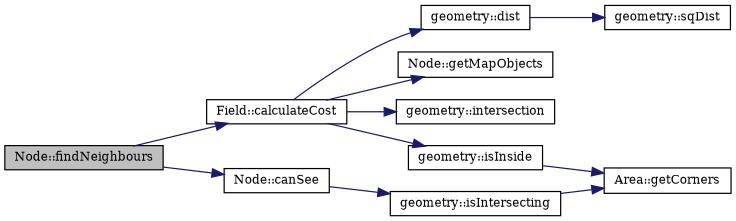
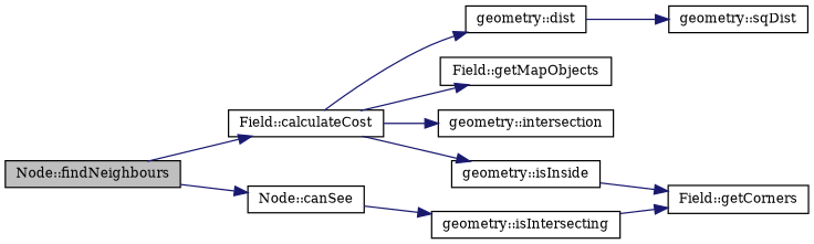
  digraph {
    fontname="DejaVu Serif"
    rankdir=LR
    node [color=black fillcolor=white fontname="DejaVu Serif" fontsize=10 shape=record style=filled]
    edge [color=midnightblue fontname="DejaVu Serif" fontsize=10 labelfontname=Helvetica labelfontsize=10 style=solid]
    n1 [fillcolor=grey75 fontcolor=black height=0.2 label="Node::findNeighbours" width=0.4]
    n2 [height=0.2 label="Field::calculateCost" width=0.4]
    n3 [height=0.2 label="Node::canSee" width=0.4]
    n4 [height=0.2 label="geometry::dist" width=0.4]
-   n5 [height=0.2 label="Node::getMapObjects" width=0.4]
+   n5 [height=0.2 label="Field::getMapObjects" width=0.4]
    n6 [height=0.2 label="geometry::intersection" width=0.4]
    n7 [height=0.2 label="geometry::isInside" width=0.4]
    n8 [height=0.2 label="geometry::isIntersecting" width=0.4]
    n9 [height=0.2 label="geometry::sqDist" width=0.4]
-   n10 [height=0.2 label="Area::getCorners" width=0.4]
+   n10 [height=0.2 label="Field::getCorners" width=0.4]
    n1 -> n2
    n1 -> n3
    n2 -> n4
    n2 -> n5
    n2 -> n6
    n2 -> n7
    n3 -> n8
    n4 -> n9
    n7 -> n10
    n8 -> n10
  }
